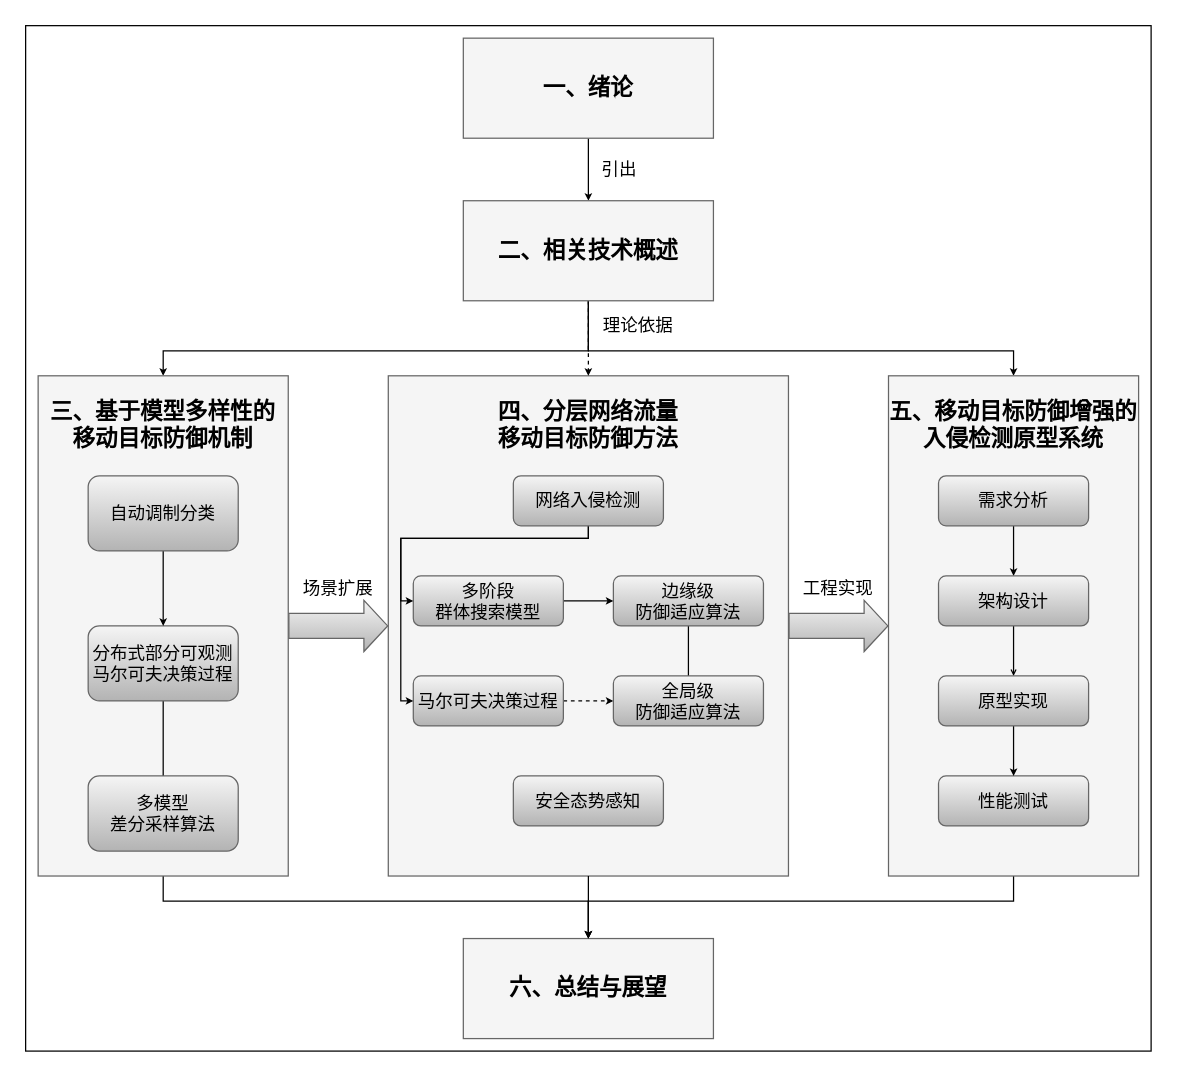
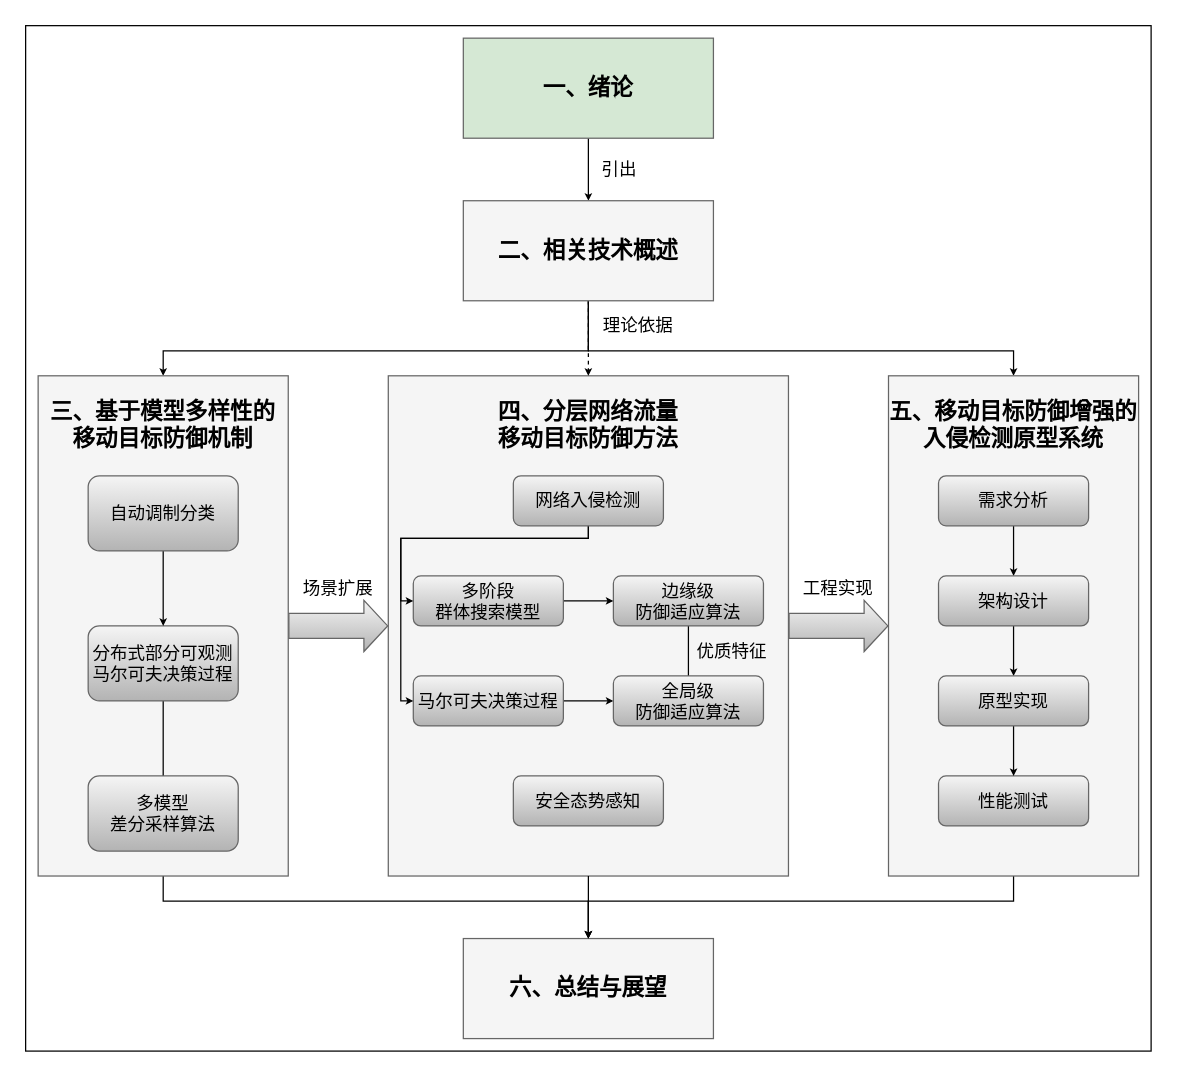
  <mxCell id="0" />
  <mxCell id="1" parent="0" />
  <mxCell id="2" value="" style="rounded=0;whiteSpace=wrap;html=1;fillColor=none;" vertex="1" parent="1"><mxGeometry x="20" y="20" width="900" height="820" as="geometry" /></mxCell>
  <mxCell id="3" value="" style="rounded=0;whiteSpace=wrap;html=1;fillColor=#f5f5f5;fontColor=#333333;strokeColor=#666666;" vertex="1" parent="1"><mxGeometry x="310" y="300" width="320" height="400" as="geometry" /></mxCell>
+ <mxCell id="4" value="优质特征" style="text;html=1;align=center;verticalAlign=middle;whiteSpace=wrap;rounded=0;fontSize=14;" vertex="1" parent="1"><mxGeometry x="550" y="500" width="70" height="40" as="geometry" /></mxCell>
  <mxCell id="5" style="edgeStyle=orthogonalEdgeStyle;rounded=0;orthogonalLoop=1;jettySize=auto;html=1;exitX=0.5;exitY=1;exitDx=0;exitDy=0;entryX=0.5;entryY=0;entryDx=0;entryDy=0;endSize=3;endArrow=none;" edge="1" parent="1" source="6" target="29"><mxGeometry relative="1" as="geometry" /></mxCell>
  <mxCell id="6" value="边缘级&lt;div&gt;防御适应算法&lt;/div&gt;" style="rounded=1;whiteSpace=wrap;html=1;fontSize=14;fillColor=#f5f5f5;gradientColor=#b3b3b3;strokeColor=#666666;" vertex="1" parent="1"><mxGeometry x="490" y="460" width="120" height="40" as="geometry" /></mxCell>
  <mxCell id="7" style="edgeStyle=orthogonalEdgeStyle;rounded=0;orthogonalLoop=1;jettySize=auto;html=1;exitX=1;exitY=0.5;exitDx=0;exitDy=0;entryX=0;entryY=0.5;entryDx=0;entryDy=0;endSize=3;" edge="1" parent="1" source="8" target="6"><mxGeometry relative="1" as="geometry" /></mxCell>
  <mxCell id="8" value="多阶段&lt;div&gt;群体搜索模型&lt;/div&gt;" style="rounded=1;whiteSpace=wrap;html=1;fontSize=14;fillColor=#f5f5f5;gradientColor=#b3b3b3;strokeColor=#666666;" vertex="1" parent="1"><mxGeometry x="330" y="460" width="120" height="40" as="geometry" /></mxCell>
  <mxCell id="9" style="edgeStyle=orthogonalEdgeStyle;rounded=0;orthogonalLoop=1;jettySize=auto;html=1;exitX=0.5;exitY=1;exitDx=0;exitDy=0;entryX=0.5;entryY=0;entryDx=0;entryDy=0;endSize=3;" edge="1" parent="1" source="10" target="14"><mxGeometry relative="1" as="geometry" /></mxCell>
- <mxCell id="10" value="一、绪论" style="rounded=0;whiteSpace=wrap;html=1;fontSize=18;fontStyle=1;fillColor=#f5f5f5;fontColor=default;strokeColor=#666666;" vertex="1" parent="1"><mxGeometry x="370" width="200" height="80" as="geometry" y="30" /></mxCell>
+ <mxCell id="10" value="一、绪论" style="rounded=0;whiteSpace=wrap;html=1;fontSize=18;fontStyle=1;fillColor=#d5e8d4;fontColor=default;strokeColor=#666666;" vertex="1" parent="1"><mxGeometry x="370" width="200" height="80" as="geometry" y="30" /></mxCell>
  <mxCell id="11" style="edgeStyle=orthogonalEdgeStyle;rounded=0;orthogonalLoop=1;jettySize=auto;html=1;exitX=0.5;exitY=1;exitDx=0;exitDy=0;entryX=0.5;entryY=0;entryDx=0;entryDy=0;endSize=3;" edge="1" parent="1" source="14" target="21"><mxGeometry relative="1" as="geometry"><Array as="points"><mxPoint x="470" y="280" /><mxPoint x="130" y="280" /></Array></mxGeometry></mxCell>
  <mxCell id="12" style="edgeStyle=orthogonalEdgeStyle;rounded=0;orthogonalLoop=1;jettySize=auto;html=1;exitX=0.5;exitY=1;exitDx=0;exitDy=0;entryX=0.5;entryY=0;entryDx=0;entryDy=0;endSize=3;dashed=1;" edge="1" parent="1" source="14" target="22"><mxGeometry relative="1" as="geometry" /></mxCell>
  <mxCell id="13" style="edgeStyle=orthogonalEdgeStyle;rounded=0;orthogonalLoop=1;jettySize=auto;html=1;exitX=0.5;exitY=1;exitDx=0;exitDy=0;entryX=0.5;entryY=0;entryDx=0;entryDy=0;endSize=3;" edge="1" parent="1" source="14" target="23"><mxGeometry relative="1" as="geometry"><Array as="points"><mxPoint x="470" y="280" /><mxPoint x="810" y="280" /></Array></mxGeometry></mxCell>
  <mxCell id="14" value="二、相关技术概述" style="rounded=0;whiteSpace=wrap;html=1;fontSize=18;fontStyle=1;fillColor=#f5f5f5;fontColor=default;strokeColor=#666666;" vertex="1" parent="1"><mxGeometry x="370" y="160" width="200" height="80" as="geometry" /></mxCell>
  <mxCell id="15" value="六、总结与展望" style="rounded=0;whiteSpace=wrap;html=1;fontSize=18;fontStyle=1;fillColor=#f5f5f5;fontColor=default;strokeColor=#666666;" vertex="1" parent="1"><mxGeometry x="370" y="750" width="200" height="80" as="geometry" /></mxCell>
  <mxCell id="16" style="edgeStyle=orthogonalEdgeStyle;rounded=0;orthogonalLoop=1;jettySize=auto;html=1;exitX=0.5;exitY=1;exitDx=0;exitDy=0;entryX=0.5;entryY=0;entryDx=0;entryDy=0;endSize=3;" edge="1" parent="1" source="17" target="15"><mxGeometry relative="1" as="geometry"><Array as="points"><mxPoint x="130" y="720" /><mxPoint x="470" y="720" /></Array></mxGeometry></mxCell>
  <mxCell id="17" value="" style="rounded=0;whiteSpace=wrap;html=1;fillColor=#f5f5f5;fontColor=#333333;strokeColor=#666666;" vertex="1" parent="1"><mxGeometry x="30" y="300" width="200" height="400" as="geometry" /></mxCell>
  <mxCell id="18" style="edgeStyle=orthogonalEdgeStyle;rounded=0;orthogonalLoop=1;jettySize=auto;html=1;exitX=0.5;exitY=1;exitDx=0;exitDy=0;entryX=0.5;entryY=0;entryDx=0;entryDy=0;endSize=3;" edge="1" parent="1" source="3" target="15"><mxGeometry relative="1" as="geometry" /></mxCell>
  <mxCell id="19" style="edgeStyle=orthogonalEdgeStyle;rounded=0;orthogonalLoop=1;jettySize=auto;html=1;exitX=0.5;exitY=1;exitDx=0;exitDy=0;entryX=0.5;entryY=0;entryDx=0;entryDy=0;endSize=3;" edge="1" parent="1" source="20" target="15"><mxGeometry relative="1" as="geometry"><Array as="points"><mxPoint x="810" y="720" /><mxPoint x="470" y="720" /></Array></mxGeometry></mxCell>
  <mxCell id="20" value="" style="rounded=0;whiteSpace=wrap;html=1;fillColor=#f5f5f5;fontColor=#333333;strokeColor=#666666;" vertex="1" parent="1"><mxGeometry x="710" y="300" width="200" height="400" as="geometry" /></mxCell>
  <mxCell id="21" value="三、基于模型多样性的&lt;div&gt;移动目标防御机制&lt;/div&gt;" style="text;html=1;align=center;verticalAlign=middle;whiteSpace=wrap;rounded=0;fontSize=18;fontStyle=1" vertex="1" parent="1"><mxGeometry x="30" y="300" width="200" height="80" as="geometry" /></mxCell>
  <mxCell id="22" value="四、分层网络流量&lt;div&gt;移动目标防御方法&lt;/div&gt;" style="text;html=1;align=center;verticalAlign=middle;whiteSpace=wrap;rounded=0;fontSize=18;fontStyle=1" vertex="1" parent="1"><mxGeometry x="310" y="300" width="320" height="80" as="geometry" /></mxCell>
  <mxCell id="23" value="五、移动目标防御增强的&lt;div&gt;入侵检测原型系统&lt;/div&gt;" style="text;html=1;align=center;verticalAlign=middle;whiteSpace=wrap;rounded=0;fontSize=18;fontStyle=1" vertex="1" parent="1"><mxGeometry x="710" y="300" width="200" height="80" as="geometry" /></mxCell>
- <mxCell id="24" style="edgeStyle=orthogonalEdgeStyle;rounded=0;orthogonalLoop=1;jettySize=auto;html=1;exitX=1;exitY=0.5;exitDx=0;exitDy=0;entryX=0;entryY=0.5;entryDx=0;entryDy=0;endSize=3;dashed=1;" edge="1" parent="1" source="25" target="29"><mxGeometry relative="1" as="geometry" /></mxCell>
+ <mxCell id="24" style="edgeStyle=orthogonalEdgeStyle;rounded=0;orthogonalLoop=1;jettySize=auto;html=1;exitX=1;exitY=0.5;exitDx=0;exitDy=0;entryX=0;entryY=0.5;entryDx=0;entryDy=0;endSize=3;" edge="1" parent="1" source="25" target="29"><mxGeometry relative="1" as="geometry" /></mxCell>
  <mxCell id="25" value="马尔可夫决策过程" style="rounded=1;whiteSpace=wrap;html=1;fontSize=14;fillColor=#f5f5f5;gradientColor=#b3b3b3;strokeColor=#666666;" vertex="1" parent="1"><mxGeometry x="330" y="540" width="120" height="40" as="geometry" /></mxCell>
  <mxCell id="26" style="edgeStyle=orthogonalEdgeStyle;rounded=0;orthogonalLoop=1;jettySize=auto;html=1;exitX=0.5;exitY=1;exitDx=0;exitDy=0;entryX=0.5;entryY=0;entryDx=0;entryDy=0;endSize=3;endArrow=none;" edge="1" parent="1" source="27" target="28"><mxGeometry relative="1" as="geometry" /></mxCell>
  <mxCell id="27" value="分布式部分可观测马尔可夫决策过程" style="rounded=1;whiteSpace=wrap;html=1;fontSize=14;fillColor=#f5f5f5;gradientColor=#b3b3b3;strokeColor=#666666;" vertex="1" parent="1"><mxGeometry x="70" y="500" width="120" height="60" as="geometry" /></mxCell>
  <mxCell id="28" value="多模型&lt;div&gt;差分采样算法&lt;/div&gt;" style="rounded=1;whiteSpace=wrap;html=1;fontSize=14;fillColor=#f5f5f5;gradientColor=#b3b3b3;strokeColor=#666666;" vertex="1" parent="1"><mxGeometry x="70" y="620" width="120" height="60" as="geometry" /></mxCell>
  <mxCell id="29" value="全局级&lt;div&gt;防御适应算法&lt;/div&gt;" style="rounded=1;whiteSpace=wrap;html=1;fontSize=14;fillColor=#f5f5f5;gradientColor=#b3b3b3;strokeColor=#666666;" vertex="1" parent="1"><mxGeometry x="490" y="540" width="120" height="40" as="geometry" /></mxCell>
  <mxCell id="30" style="edgeStyle=orthogonalEdgeStyle;rounded=0;orthogonalLoop=1;jettySize=auto;html=1;exitX=0.5;exitY=1;exitDx=0;exitDy=0;entryX=0.5;entryY=0;entryDx=0;entryDy=0;endSize=3;" edge="1" parent="1" source="31" target="27"><mxGeometry relative="1" as="geometry" /></mxCell>
  <mxCell id="31" value="自动调制分类" style="rounded=1;whiteSpace=wrap;html=1;fontSize=14;fillColor=#f5f5f5;gradientColor=#b3b3b3;strokeColor=#666666;" vertex="1" parent="1"><mxGeometry x="70" y="380" width="120" height="60" as="geometry" /></mxCell>
  <mxCell id="32" style="edgeStyle=orthogonalEdgeStyle;rounded=0;orthogonalLoop=1;jettySize=auto;html=1;exitX=0.5;exitY=1;exitDx=0;exitDy=0;entryX=0;entryY=0.5;entryDx=0;entryDy=0;endSize=3;" edge="1" parent="1" source="34" target="8"><mxGeometry relative="1" as="geometry"><Array as="points"><mxPoint x="470" y="430" /><mxPoint x="320" y="430" /><mxPoint x="320" y="480" /></Array></mxGeometry></mxCell>
  <mxCell id="33" style="edgeStyle=orthogonalEdgeStyle;rounded=0;orthogonalLoop=1;jettySize=auto;html=1;exitX=0.5;exitY=1;exitDx=0;exitDy=0;entryX=0;entryY=0.5;entryDx=0;entryDy=0;endSize=3;" edge="1" parent="1" source="34" target="25"><mxGeometry relative="1" as="geometry"><Array as="points"><mxPoint x="470" y="430" /><mxPoint x="320" y="430" /><mxPoint x="320" y="560" /></Array></mxGeometry></mxCell>
  <mxCell id="34" value="网络入侵检测" style="rounded=1;whiteSpace=wrap;html=1;fontSize=14;fillColor=#f5f5f5;gradientColor=#b3b3b3;strokeColor=#666666;" vertex="1" parent="1"><mxGeometry x="410" y="380" width="120" height="40" as="geometry" /></mxCell>
  <mxCell id="35" style="edgeStyle=orthogonalEdgeStyle;rounded=0;orthogonalLoop=1;jettySize=auto;html=1;exitX=0.5;exitY=1;exitDx=0;exitDy=0;entryX=0.5;entryY=0;entryDx=0;entryDy=0;endSize=3;" edge="1" parent="1" source="36" target="39"><mxGeometry relative="1" as="geometry" /></mxCell>
  <mxCell id="36" value="需求分析" style="rounded=1;whiteSpace=wrap;html=1;fontSize=14;fillColor=#f5f5f5;gradientColor=#b3b3b3;strokeColor=#666666;" vertex="1" parent="1"><mxGeometry x="750" y="380" width="120" height="40" as="geometry" /></mxCell>
  <mxCell id="37" value="性能测试" style="rounded=1;whiteSpace=wrap;html=1;fontSize=14;fillColor=#f5f5f5;gradientColor=#b3b3b3;strokeColor=#666666;" vertex="1" parent="1"><mxGeometry x="750" y="620" width="120" height="40" as="geometry" /></mxCell>
- <mxCell id="38" style="edgeStyle=orthogonalEdgeStyle;rounded=0;orthogonalLoop=1;jettySize=auto;html=1;exitX=0.5;exitY=1;exitDx=0;exitDy=0;entryX=0.5;entryY=0;entryDx=0;entryDy=0;endSize=3;endArrow=open;" edge="1" parent="1" source="39" target="41"><mxGeometry relative="1" as="geometry" /></mxCell>
+ <mxCell id="38" style="edgeStyle=orthogonalEdgeStyle;rounded=0;orthogonalLoop=1;jettySize=auto;html=1;exitX=0.5;exitY=1;exitDx=0;exitDy=0;entryX=0.5;entryY=0;entryDx=0;entryDy=0;endSize=3;" edge="1" parent="1" source="39" target="41"><mxGeometry relative="1" as="geometry" /></mxCell>
  <mxCell id="39" value="架构设计" style="rounded=1;whiteSpace=wrap;html=1;fontSize=14;fillColor=#f5f5f5;gradientColor=#b3b3b3;strokeColor=#666666;" vertex="1" parent="1"><mxGeometry x="750" y="460" width="120" height="40" as="geometry" /></mxCell>
  <mxCell id="40" style="edgeStyle=orthogonalEdgeStyle;rounded=0;orthogonalLoop=1;jettySize=auto;html=1;exitX=0.5;exitY=1;exitDx=0;exitDy=0;entryX=0.5;entryY=0;entryDx=0;entryDy=0;endSize=3;" edge="1" parent="1" source="41" target="37"><mxGeometry relative="1" as="geometry" /></mxCell>
  <mxCell id="41" value="原型实现" style="rounded=1;whiteSpace=wrap;html=1;fontSize=14;fillColor=#f5f5f5;gradientColor=#b3b3b3;strokeColor=#666666;" vertex="1" parent="1"><mxGeometry x="750" y="540" width="120" height="40" as="geometry" /></mxCell>
  <mxCell id="42" value="引出" style="text;html=1;align=center;verticalAlign=middle;whiteSpace=wrap;rounded=0;fontSize=14;" vertex="1" parent="1"><mxGeometry x="470" y="120" width="50" height="30" as="geometry" /></mxCell>
  <mxCell id="43" value="理论依据" style="text;html=1;align=center;verticalAlign=middle;whiteSpace=wrap;rounded=0;fontSize=14;" vertex="1" parent="1"><mxGeometry x="470" y="240" width="80" height="40" as="geometry" /></mxCell>
  <mxCell id="44" value="" style="shape=flexArrow;endArrow=classic;html=1;rounded=0;fillColor=#f5f5f5;strokeColor=#666666;gradientColor=#b3b3b3;entryX=0;entryY=0.5;entryDx=0;entryDy=0;width=20;exitX=1;exitY=0.5;exitDx=0;exitDy=0;" edge="1" parent="1" source="3" target="20"><mxGeometry width="50" height="50" relative="1" as="geometry"><mxPoint x="630" y="520" as="sourcePoint" /><mxPoint x="680" y="520" as="targetPoint" /></mxGeometry></mxCell>
  <mxCell id="45" value="工程实现" style="text;html=1;align=center;verticalAlign=middle;whiteSpace=wrap;rounded=0;fontSize=14;" vertex="1" parent="1"><mxGeometry x="630" y="450" width="80" height="40" as="geometry" /></mxCell>
  <mxCell id="46" value="安全态势感知" style="rounded=1;whiteSpace=wrap;html=1;fontSize=14;fillColor=#f5f5f5;gradientColor=#b3b3b3;strokeColor=#666666;" vertex="1" parent="1"><mxGeometry x="410" y="620" width="120" height="40" as="geometry" /></mxCell>
  <mxCell id="47" value="" style="shape=flexArrow;endArrow=classic;html=1;rounded=0;fillColor=#f5f5f5;strokeColor=#666666;gradientColor=#b3b3b3;entryX=0;entryY=0.5;entryDx=0;entryDy=0;width=20;exitX=1;exitY=0.5;exitDx=0;exitDy=0;" edge="1" parent="1" source="17" target="3"><mxGeometry width="50" height="50" relative="1" as="geometry"><mxPoint x="640" y="510" as="sourcePoint" /><mxPoint x="720" y="510" as="targetPoint" /></mxGeometry></mxCell>
  <mxCell id="48" value="场景扩展" style="text;html=1;align=center;verticalAlign=middle;whiteSpace=wrap;rounded=0;fontSize=14;" vertex="1" parent="1"><mxGeometry x="230" y="450" width="80" height="40" as="geometry" /></mxCell>
